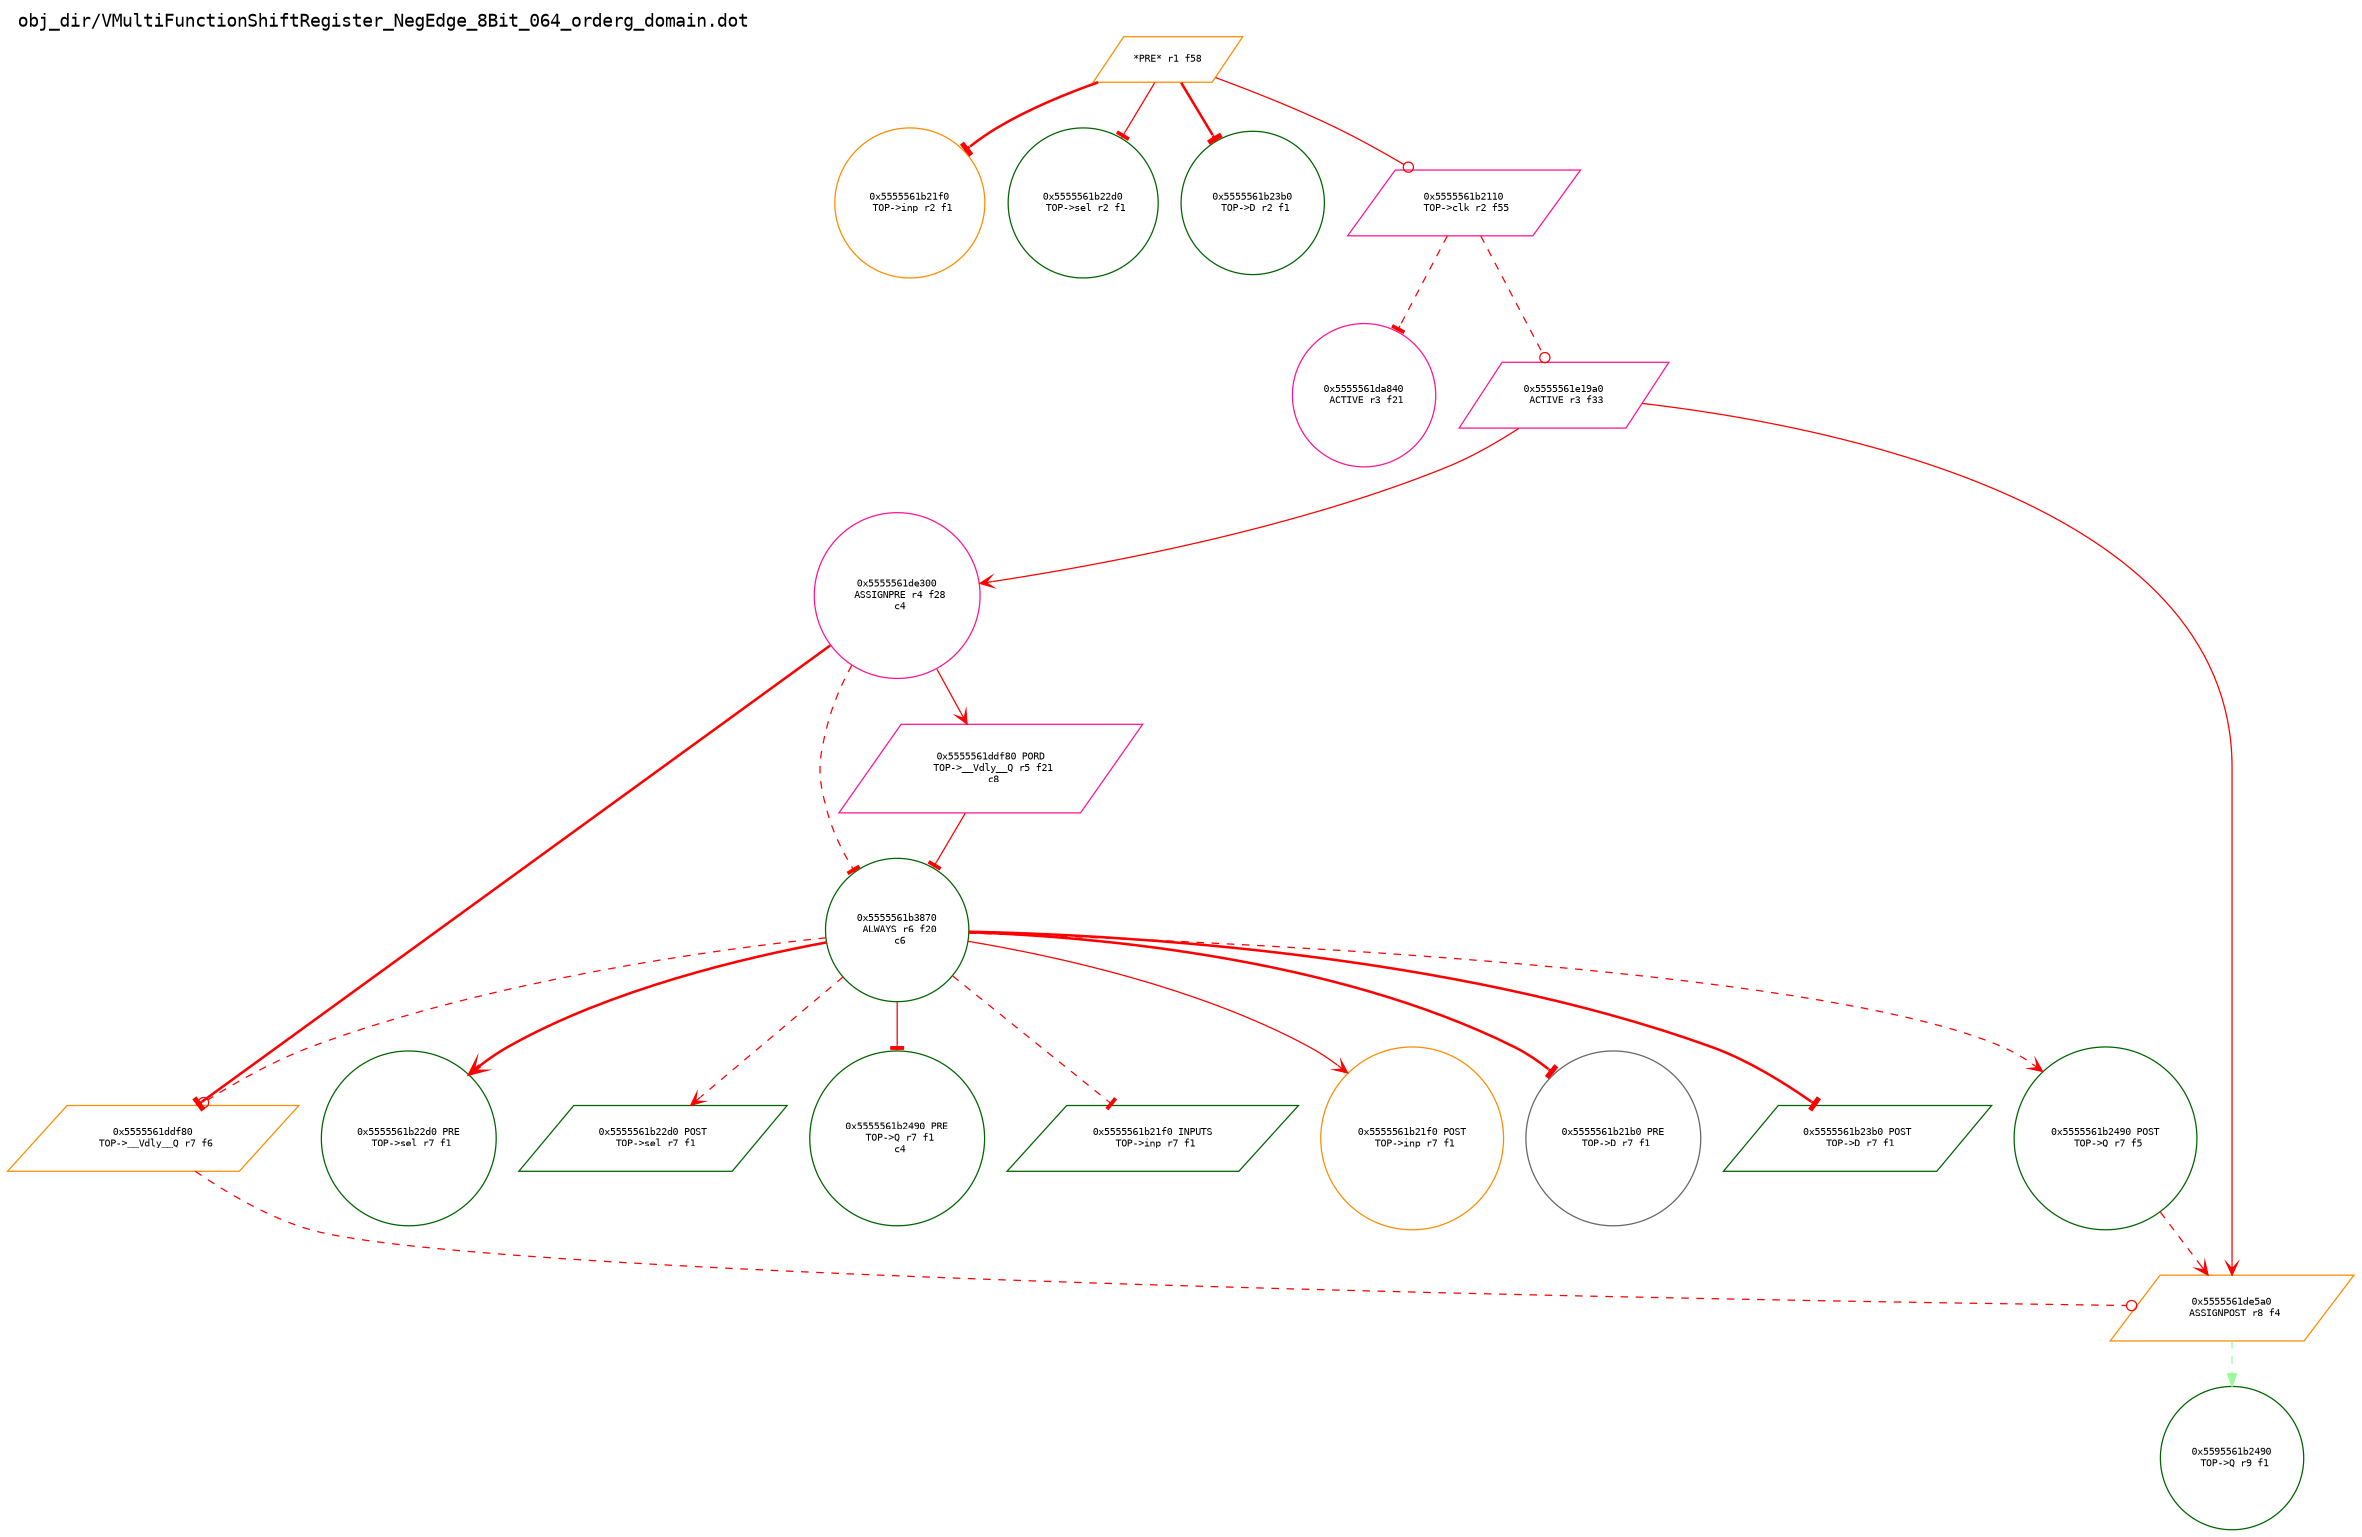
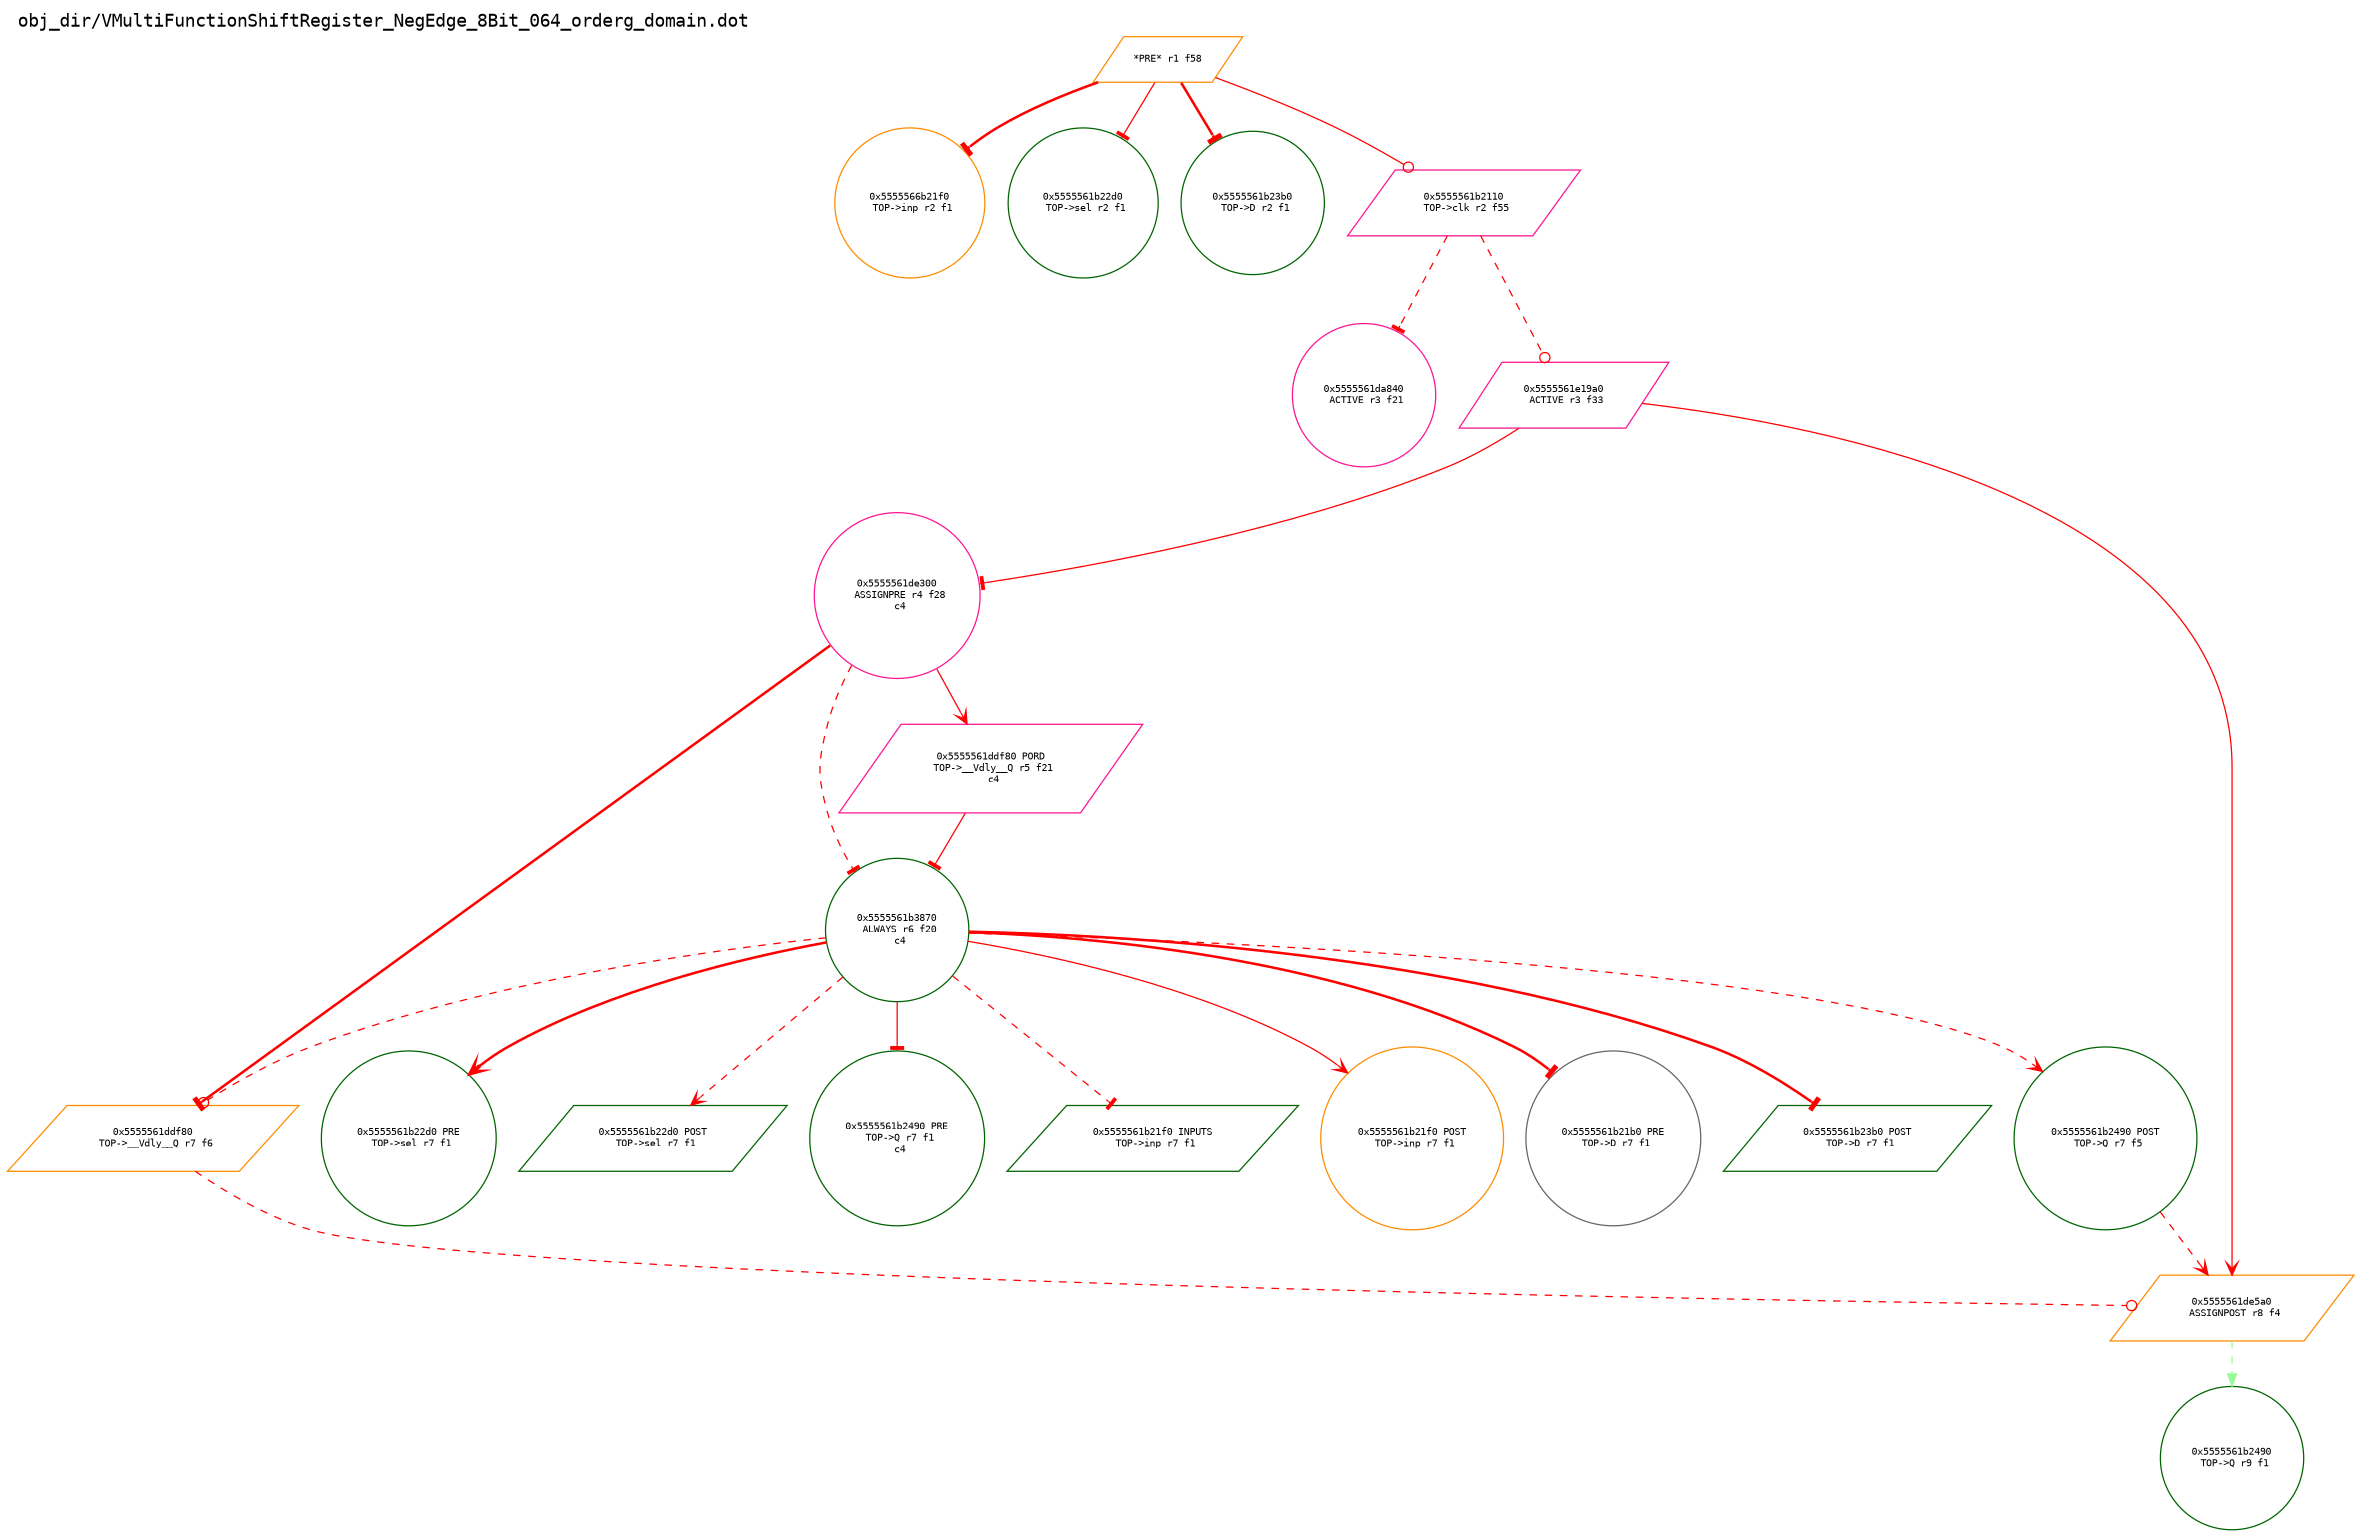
  digraph {
    fontname="DejaVu Sans Mono"
    label="obj_dir/VMultiFunctionShiftRegister_NegEdge_8Bit_064_orderg_domain.dot"
    labeljust=l
    labelloc=t
    rankdir=TB
    node [color=darkgreen fontname="DejaVu Sans Mono" fontsize=8 shape=circle]
    edge [arrowhead=tee color=red fontname="DejaVu Sans Mono" fontsize=8 style=dashed weight=32]
    n1 [color=darkorange label="*PRE* r1 f58" shape=parallelogram]
-   n2 [color=darkorange label="0x5555561b21f0\n TOP->inp r2 f1"]
+   n2 [color=darkorange label="0x5555566b21f0\n TOP->inp r2 f1"]
    n3 [label="0x5555561b22d0\n TOP->sel r2 f1"]
    n4 [label="0x5555561b23b0\n TOP->D r2 f1"]
    n5 [color=deeppink label="0x5555561b2110\n TOP->clk r2 f55" shape=parallelogram]
    n6 [color=deeppink label="0x5555561da840\n ACTIVE r3 f21"]
    n7 [color=deeppink label="0x5555561e19a0\n ACTIVE r3 f33" shape=parallelogram]
    n8 [color=deeppink label="0x5555561de300\n ASSIGNPRE r4 f28\n c4"]
    n9 [color=darkorange label="0x5555561de5a0\n ASSIGNPOST r8 f4" shape=parallelogram]
-   n10 [label="0x5555561b3870\n ALWAYS r6 f20\n c6"]
+   n10 [label="0x5555561b3870\n ALWAYS r6 f20\n c4"]
    n11 [color=darkorange label="0x5555561ddf80\n TOP->__Vdly__Q r7 f6" shape=parallelogram]
    n12 [label="0x5555561b22d0 PRE\n TOP->sel r7 f1"]
    n13 [label="0x5555561b22d0 POST\n TOP->sel r7 f1" shape=parallelogram]
    n14 [label="0x5555561b2490 PRE\n TOP->Q r7 f1\n c4"]
    n15 [label="0x5555561b21f0 INPUTS\n TOP->inp r7 f1" shape=parallelogram]
    n16 [color=darkorange label="0x5555561b21f0 POST\n TOP->inp r7 f1"]
    n17 [color=gray40 label="0x5555561b21b0 PRE\n TOP->D r7 f1"]
    n18 [label="0x5555561b23b0 POST\n TOP->D r7 f1" shape=parallelogram]
    n19 [label="0x5555561b2490 POST\n TOP->Q r7 f5"]
-   n20 [color=deeppink label="0x5555561ddf80 PORD\n TOP->__Vdly__Q r5 f21\n c8" shape=parallelogram]
-   n21 [label="0x5595561b2490\n TOP->Q r9 f1"]
+   n20 [color=deeppink label="0x5555561ddf80 PORD\n TOP->__Vdly__Q r5 f21\n c4" shape=parallelogram]
+   n21 [label="0x5555561b2490\n TOP->Q r9 f1"]
    n1 -> n2 [style=bold weight=1]
    n1 -> n3 [style=solid weight=1]
    n1 -> n4 [style=bold weight=1]
    n1 -> n5 [arrowhead=odot style=solid weight=1]
    n5 -> n6 [weight=8]
    n5 -> n7 [arrowhead=odot weight=8]
-   n7 -> n8 [arrowhead=vee style=solid]
+   n7 -> n8 [style=solid]
    n7 -> n9 [arrowhead=vee style=solid]
    n8 -> n10
    n8 -> n11 [style=bold]
    n8 -> n20 [arrowhead=vee style=solid]
    n9 -> n21 [color=PaleGreen weight=1 arrowhead=""]
    n10 -> n11 [arrowhead=odot]
    n10 -> n12 [arrowhead=vee style=bold]
    n10 -> n13 [arrowhead=vee weight=2]
    n10 -> n14 [style=solid]
    n10 -> n15
    n10 -> n16 [arrowhead=vee style=solid weight=2]
    n10 -> n17 [style=bold]
    n10 -> n18 [style=bold weight=2]
    n10 -> n19 [arrowhead=vee weight=2]
    n11 -> n9 [arrowhead=odot weight=8]
    n19 -> n9 [arrowhead=vee weight=2]
    n20 -> n10 [style=solid]
  }
